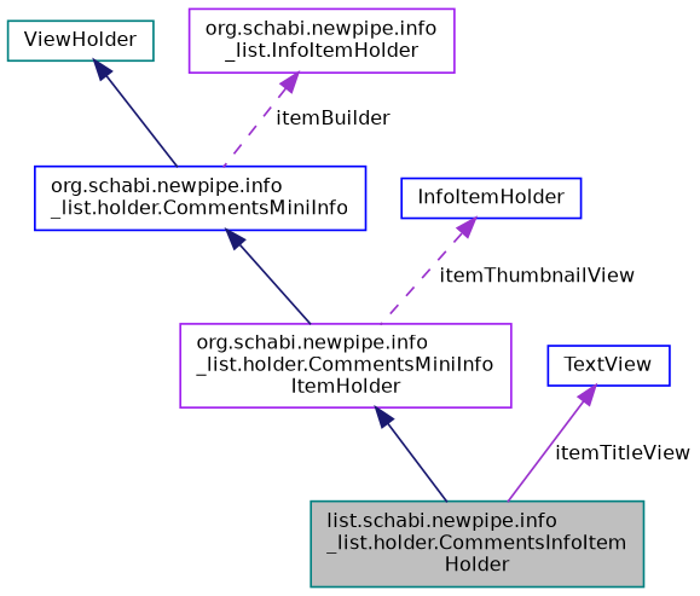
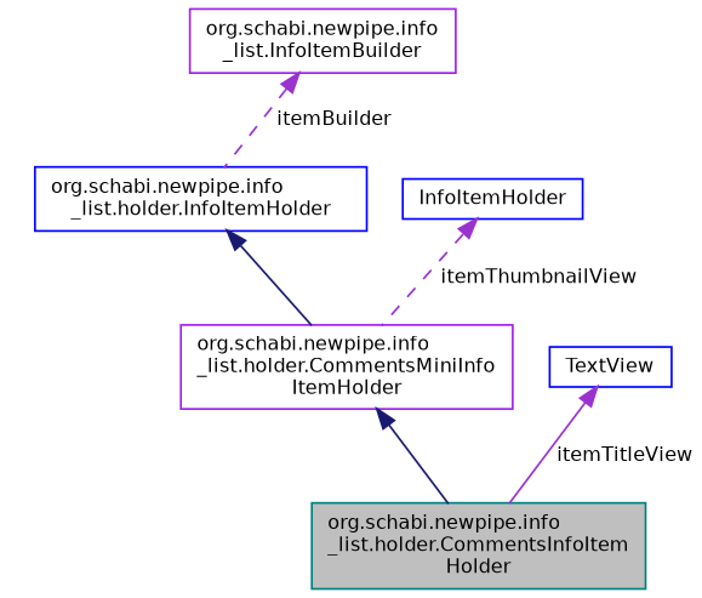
  digraph {
    node [color=blue fillcolor=white fontname=Helvetica fontsize=10 shape=record style=filled]
    edge [color=midnightblue dir=back fontname=Helvetica fontsize=10 labelfontname=Helvetica labelfontsize=10 style=solid]
-   n1 [color=teal fillcolor=grey75 fontcolor=black height=0.2 label="list.schabi.newpipe.info\l_list.holder.CommentsInfoItem\lHolder" width=0.4]
+   n1 [color=teal fillcolor=grey75 fontcolor=black height=0.2 label="org.schabi.newpipe.info\l_list.holder.CommentsInfoItem\lHolder" width=0.4]
    n2 [color=purple height=0.2 label="org.schabi.newpipe.info\l_list.holder.CommentsMiniInfo\lItemHolder" width=0.4]
-   n3 [height=0.2 label="org.schabi.newpipe.info\l_list.holder.CommentsMiniInfo" width=0.4]
-   n4 [color=teal height=0.2 label=ViewHolder width=0.4]
-   n5 [color=purple height=0.2 label="org.schabi.newpipe.info\l_list.InfoItemHolder" width=0.4]
+   n3 [height=0.2 label="org.schabi.newpipe.info\l_list.holder.InfoItemHolder" width=0.4]
+   n5 [color=purple height=0.2 label="org.schabi.newpipe.info\l_list.InfoItemBuilder" width=0.4]
    n6 [height=0.2 label=InfoItemHolder width=0.4]
    n7 [height=0.2 label=TextView width=0.4]
    n2 -> n1
    n3 -> n2
-   n4 -> n3
    n5 -> n3 [color=darkorchid3 label=" itemBuilder" style=dashed]
    n6 -> n2 [color=darkorchid3 label=" itemThumbnailView" style=dashed]
    n7 -> n1 [color=darkorchid3 label=" itemTitleView"]
  }
